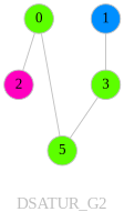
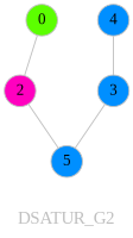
  graph {
    fontcolor=grey
    fontname="Liberation Serif"
    fontsize=16
    label=DSATUR_G2
    node [color=grey fillcolor="#5cff00" fixedsize=true fontname="Liberation Serif" fontsize=14 shape=circle style=filled]
    edge [arrowsize=0.7 color=grey fontcolor=grey fontname="Liberation Serif" fontsize=12]
    0 [width=0.4]
    2 [fillcolor="#ff00bf" width=0.4]
-   1 [fillcolor="#008fff" width=0.4]
-   3 [width=0.4]
-   5 [width=0.4]
+   1 [fillcolor="#008fff" width=0.4 label=4]
+   3 [fillcolor="#008fff" width=0.4]
+   5 [fillcolor="#008fff" width=0.4]
    0 -- 2
-   0 -- 5
+   2 -- 5
    1 -- 3
    3 -- 5
  }
